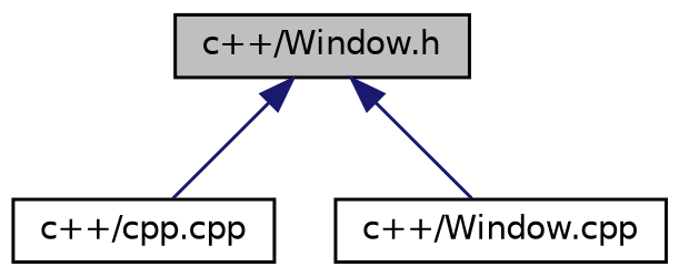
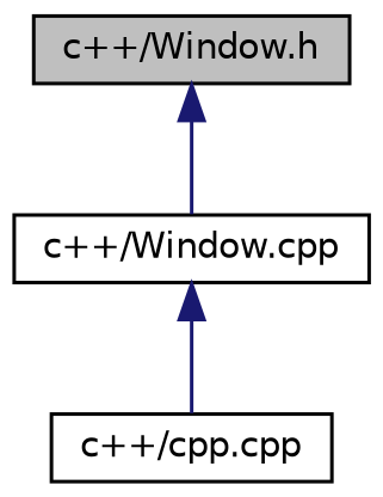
  digraph {
    node [color=black fontname=Helvetica fontsize=10 shape=record]
    edge [color=midnightblue dir=back fontname=Helvetica fontsize=10 labelfontname=Helvetica labelfontsize=10 style=solid]
    n1 [fillcolor=grey75 fontcolor=black height=0.2 label="c++/Window.h" style=filled width=0.4]
    n2 [height=0.2 label="c++/cpp.cpp" width=0.4]
    n3 [height=0.2 label="c++/Window.cpp" width=0.4]
-   n1 -> n2
+   n3 -> n2
    n1 -> n3
  }
